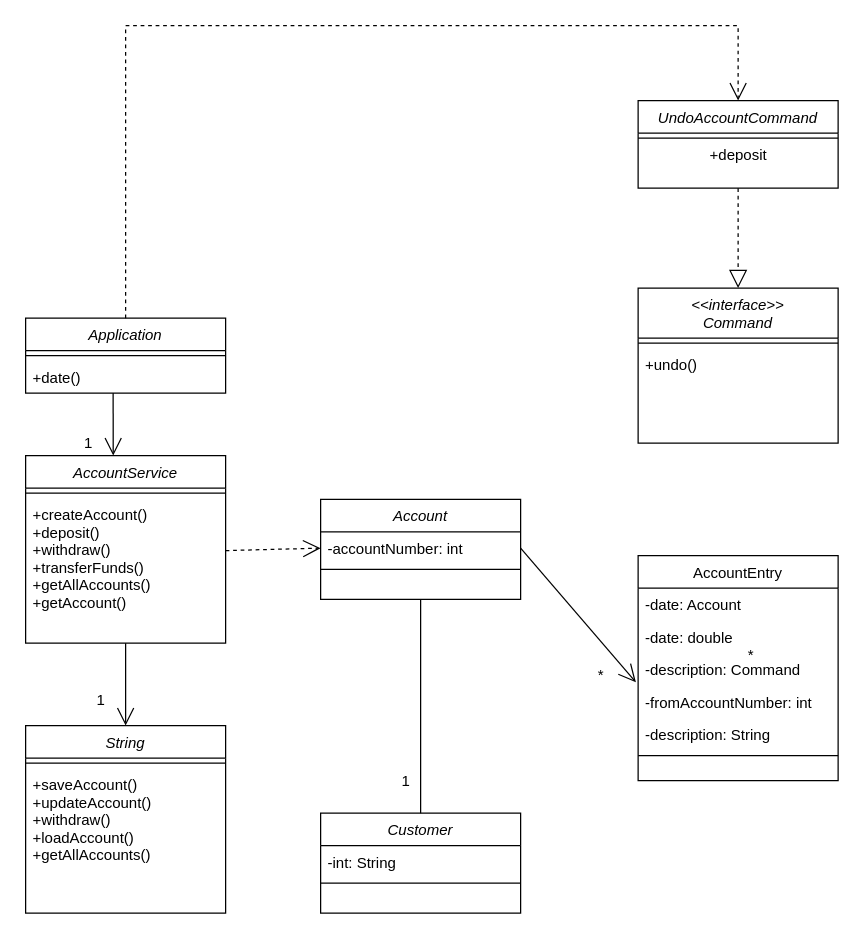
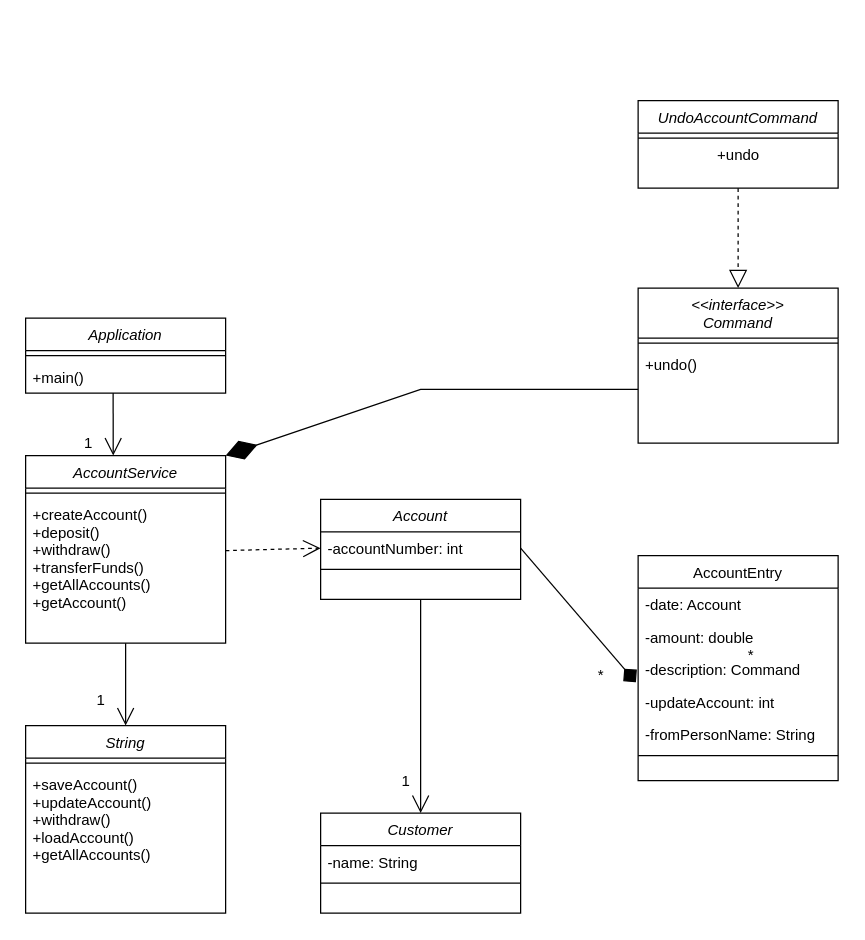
  <mxCell id="0" />
  <mxCell id="1" parent="0" />
  <mxCell id="2" value="AccountEntry" style="swimlane;fontStyle=0;align=center;verticalAlign=top;childLayout=stackLayout;horizontal=1;startSize=26;horizontalStack=0;resizeParent=1;resizeLast=0;collapsible=1;marginBottom=0;rounded=0;shadow=0;strokeWidth=1;" vertex="1" parent="1"><mxGeometry x="510" y="444" width="160" height="180" as="geometry"><mxRectangle x="550" y="140" width="160" height="26" as="alternateBounds" /></mxGeometry></mxCell>
  <mxCell id="3" value="-date: Account" style="text;align=left;verticalAlign=top;spacingLeft=4;spacingRight=4;overflow=hidden;rotatable=0;points=[[0,0.5],[1,0.5]];portConstraint=eastwest;" vertex="1" parent="2"><mxGeometry y="26" width="160" height="26" as="geometry" /></mxCell>
- <mxCell id="4" value="-date: double" style="text;align=left;verticalAlign=top;spacingLeft=4;spacingRight=4;overflow=hidden;rotatable=0;points=[[0,0.5],[1,0.5]];portConstraint=eastwest;rounded=0;shadow=0;html=0;" vertex="1" parent="2"><mxGeometry y="52" width="160" height="26" as="geometry" /></mxCell>
+ <mxCell id="4" value="-amount: double" style="text;align=left;verticalAlign=top;spacingLeft=4;spacingRight=4;overflow=hidden;rotatable=0;points=[[0,0.5],[1,0.5]];portConstraint=eastwest;rounded=0;shadow=0;html=0;" vertex="1" parent="2"><mxGeometry y="52" width="160" height="26" as="geometry" /></mxCell>
  <mxCell id="5" value="-description: Command" style="text;align=left;verticalAlign=top;spacingLeft=4;spacingRight=4;overflow=hidden;rotatable=0;points=[[0,0.5],[1,0.5]];portConstraint=eastwest;rounded=0;shadow=0;html=0;" vertex="1" parent="2"><mxGeometry y="78" width="160" height="26" as="geometry" /></mxCell>
- <mxCell id="6" value="-fromAccountNumber: int" style="text;align=left;verticalAlign=top;spacingLeft=4;spacingRight=4;overflow=hidden;rotatable=0;points=[[0,0.5],[1,0.5]];portConstraint=eastwest;rounded=0;shadow=0;html=0;" vertex="1" parent="2"><mxGeometry y="104" width="160" height="26" as="geometry" /></mxCell>
- <mxCell id="7" value="-description: String" style="text;align=left;verticalAlign=top;spacingLeft=4;spacingRight=4;overflow=hidden;rotatable=0;points=[[0,0.5],[1,0.5]];portConstraint=eastwest;rounded=0;shadow=0;html=0;" vertex="1" parent="2"><mxGeometry y="130" width="160" height="26" as="geometry" /></mxCell>
+ <mxCell id="6" value="-updateAccount: int" style="text;align=left;verticalAlign=top;spacingLeft=4;spacingRight=4;overflow=hidden;rotatable=0;points=[[0,0.5],[1,0.5]];portConstraint=eastwest;rounded=0;shadow=0;html=0;" vertex="1" parent="2"><mxGeometry y="104" width="160" height="26" as="geometry" /></mxCell>
+ <mxCell id="7" value="-fromPersonName: String" style="text;align=left;verticalAlign=top;spacingLeft=4;spacingRight=4;overflow=hidden;rotatable=0;points=[[0,0.5],[1,0.5]];portConstraint=eastwest;rounded=0;shadow=0;html=0;" vertex="1" parent="2"><mxGeometry y="130" width="160" height="26" as="geometry" /></mxCell>
  <mxCell id="8" value="" style="line;html=1;strokeWidth=1;align=left;verticalAlign=middle;spacingTop=-1;spacingLeft=3;spacingRight=3;rotatable=0;labelPosition=right;points=[];portConstraint=eastwest;" vertex="1" parent="2"><mxGeometry y="156" width="160" height="8" as="geometry" /></mxCell>
  <mxCell id="9" value="Application" style="swimlane;fontStyle=2;align=center;verticalAlign=top;childLayout=stackLayout;horizontal=1;startSize=26;horizontalStack=0;resizeParent=1;resizeLast=0;collapsible=1;marginBottom=0;rounded=0;shadow=0;strokeWidth=1;" vertex="1" parent="1"><mxGeometry x="20" y="254" width="160" height="60" as="geometry"><mxRectangle x="230" y="140" width="160" height="26" as="alternateBounds" /></mxGeometry></mxCell>
  <mxCell id="10" value="" style="line;html=1;strokeWidth=1;align=left;verticalAlign=middle;spacingTop=-1;spacingLeft=3;spacingRight=3;rotatable=0;labelPosition=right;points=[];portConstraint=eastwest;" vertex="1" parent="9"><mxGeometry y="26" width="160" height="8" as="geometry" /></mxCell>
- <mxCell id="11" value="+date()" style="text;align=left;verticalAlign=top;spacingLeft=4;spacingRight=4;overflow=hidden;rotatable=0;points=[[0,0.5],[1,0.5]];portConstraint=eastwest;" vertex="1" parent="9"><mxGeometry y="34" width="160" height="26" as="geometry" /></mxCell>
+ <mxCell id="11" value="+main()" style="text;align=left;verticalAlign=top;spacingLeft=4;spacingRight=4;overflow=hidden;rotatable=0;points=[[0,0.5],[1,0.5]];portConstraint=eastwest;" vertex="1" parent="9"><mxGeometry y="34" width="160" height="26" as="geometry" /></mxCell>
  <mxCell id="12" value="&lt;&lt;interface&gt;&gt;&#10;Command&#10;" style="swimlane;fontStyle=2;align=center;verticalAlign=top;childLayout=stackLayout;horizontal=1;startSize=40;horizontalStack=0;resizeParent=1;resizeLast=0;collapsible=1;marginBottom=0;rounded=0;shadow=0;strokeWidth=1;" vertex="1" parent="1"><mxGeometry x="510" y="230" width="160" height="124" as="geometry"><mxRectangle x="230" y="140" width="160" height="26" as="alternateBounds" /></mxGeometry></mxCell>
  <mxCell id="13" value="" style="line;html=1;strokeWidth=1;align=left;verticalAlign=middle;spacingTop=-1;spacingLeft=3;spacingRight=3;rotatable=0;labelPosition=right;points=[];portConstraint=eastwest;" vertex="1" parent="12"><mxGeometry y="40" width="160" height="8" as="geometry" /></mxCell>
  <mxCell id="14" value="+undo()" style="text;align=left;verticalAlign=top;spacingLeft=4;spacingRight=4;overflow=hidden;rotatable=0;points=[[0,0.5],[1,0.5]];portConstraint=eastwest;" vertex="1" parent="12"><mxGeometry y="48" width="160" height="66" as="geometry" /></mxCell>
  <mxCell id="15" value="Customer" style="swimlane;fontStyle=2;align=center;verticalAlign=top;childLayout=stackLayout;horizontal=1;startSize=26;horizontalStack=0;resizeParent=1;resizeLast=0;collapsible=1;marginBottom=0;rounded=0;shadow=0;strokeWidth=1;" vertex="1" parent="1"><mxGeometry x="256" y="650" width="160" height="80" as="geometry"><mxRectangle x="230" y="140" width="160" height="26" as="alternateBounds" /></mxGeometry></mxCell>
- <mxCell id="16" value="-int: String" style="text;align=left;verticalAlign=top;spacingLeft=4;spacingRight=4;overflow=hidden;rotatable=0;points=[[0,0.5],[1,0.5]];portConstraint=eastwest;" vertex="1" parent="15"><mxGeometry y="26" width="160" height="26" as="geometry" /></mxCell>
+ <mxCell id="16" value="-name: String" style="text;align=left;verticalAlign=top;spacingLeft=4;spacingRight=4;overflow=hidden;rotatable=0;points=[[0,0.5],[1,0.5]];portConstraint=eastwest;" vertex="1" parent="15"><mxGeometry y="26" width="160" height="26" as="geometry" /></mxCell>
  <mxCell id="17" value="" style="line;html=1;strokeWidth=1;align=left;verticalAlign=middle;spacingTop=-1;spacingLeft=3;spacingRight=3;rotatable=0;labelPosition=right;points=[];portConstraint=eastwest;" vertex="1" parent="15"><mxGeometry y="52" width="160" height="8" as="geometry" /></mxCell>
  <mxCell id="18" value="Account" style="swimlane;fontStyle=2;align=center;verticalAlign=top;childLayout=stackLayout;horizontal=1;startSize=26;horizontalStack=0;resizeParent=1;resizeLast=0;collapsible=1;marginBottom=0;rounded=0;shadow=0;strokeWidth=1;" vertex="1" parent="1"><mxGeometry x="256" y="399" width="160" height="80" as="geometry"><mxRectangle x="230" y="140" width="160" height="26" as="alternateBounds" /></mxGeometry></mxCell>
  <mxCell id="19" value="-accountNumber: int" style="text;align=left;verticalAlign=top;spacingLeft=4;spacingRight=4;overflow=hidden;rotatable=0;points=[[0,0.5],[1,0.5]];portConstraint=eastwest;" vertex="1" parent="18"><mxGeometry y="26" width="160" height="26" as="geometry" /></mxCell>
  <mxCell id="20" value="" style="line;html=1;strokeWidth=1;align=left;verticalAlign=middle;spacingTop=-1;spacingLeft=3;spacingRight=3;rotatable=0;labelPosition=right;points=[];portConstraint=eastwest;" vertex="1" parent="18"><mxGeometry y="52" width="160" height="8" as="geometry" /></mxCell>
  <mxCell id="21" value="AccountService&#10;" style="swimlane;fontStyle=2;align=center;verticalAlign=top;childLayout=stackLayout;horizontal=1;startSize=26;horizontalStack=0;resizeParent=1;resizeLast=0;collapsible=1;marginBottom=0;rounded=0;shadow=0;strokeWidth=1;" vertex="1" parent="1"><mxGeometry x="20" y="364" width="160" height="150" as="geometry"><mxRectangle x="230" y="140" width="160" height="26" as="alternateBounds" /></mxGeometry></mxCell>
  <mxCell id="22" value="" style="line;html=1;strokeWidth=1;align=left;verticalAlign=middle;spacingTop=-1;spacingLeft=3;spacingRight=3;rotatable=0;labelPosition=right;points=[];portConstraint=eastwest;" vertex="1" parent="21"><mxGeometry y="26" width="160" height="8" as="geometry" /></mxCell>
  <mxCell id="23" value="+createAccount()&#10;+deposit()&#10;+withdraw()&#10;+transferFunds()&#10;+getAllAccounts()&#10;+getAccount()" style="text;align=left;verticalAlign=top;spacingLeft=4;spacingRight=4;overflow=hidden;rotatable=0;points=[[0,0.5],[1,0.5]];portConstraint=eastwest;" vertex="1" parent="21"><mxGeometry y="34" width="160" height="116" as="geometry" /></mxCell>
  <mxCell id="24" value="" style="endArrow=open;endSize=12;dashed=1;html=1;rounded=0;entryX=0;entryY=0.5;entryDx=0;entryDy=0;" edge="1" parent="1" target="19"><mxGeometry width="160" relative="1" as="geometry"><mxPoint x="180" y="440" as="sourcePoint" /><mxPoint x="410" y="644" as="targetPoint" /><Array as="points" /></mxGeometry></mxCell>
  <mxCell id="25" value="" style="endArrow=open;endFill=1;endSize=12;html=1;rounded=0;entryX=0.438;entryY=0;entryDx=0;entryDy=0;entryPerimeter=0;" edge="1" parent="1" target="21"><mxGeometry width="160" relative="1" as="geometry"><mxPoint x="90" y="314" as="sourcePoint" /><mxPoint x="250" y="314" as="targetPoint" /></mxGeometry></mxCell>
- <mxCell id="26" value="" style="endArrow=none;endFill=1;endSize=12;html=1;rounded=0;entryX=0.5;entryY=0;entryDx=0;entryDy=0;exitX=0.5;exitY=1;exitDx=0;exitDy=0;" edge="1" parent="1" target="15" source="18"><mxGeometry width="160" relative="1" as="geometry"><mxPoint x="256" y="544" as="sourcePoint" /><mxPoint x="566" y="414" as="targetPoint" /></mxGeometry></mxCell>
- <mxCell id="27" value="" style="endArrow=open;endFill=1;endSize=12;html=1;rounded=0;entryX=-0.011;entryY=0.898;entryDx=0;entryDy=0;entryPerimeter=0;exitX=1;exitY=0.5;exitDx=0;exitDy=0;" edge="1" parent="1" source="19" target="5"><mxGeometry width="160" relative="1" as="geometry"><mxPoint x="510" y="424" as="sourcePoint" /><mxPoint x="489.64" y="343.996" as="targetPoint" /></mxGeometry></mxCell>
+ <mxCell id="26" value="" style="endArrow=open;endFill=1;endSize=12;html=1;rounded=0;entryX=0.5;entryY=0;entryDx=0;entryDy=0;exitX=0.5;exitY=1;exitDx=0;exitDy=0;" edge="1" parent="1" target="15" source="18"><mxGeometry width="160" relative="1" as="geometry"><mxPoint x="256" y="544" as="sourcePoint" /><mxPoint x="566" y="414" as="targetPoint" /></mxGeometry></mxCell>
+ <mxCell id="27" value="" style="endArrow=diamond;endFill=1;endSize=12;html=1;rounded=0;entryX=-0.011;entryY=0.898;entryDx=0;entryDy=0;entryPerimeter=0;exitX=1;exitY=0.5;exitDx=0;exitDy=0;" edge="1" parent="1" source="19" target="5"><mxGeometry width="160" relative="1" as="geometry"><mxPoint x="510" y="424" as="sourcePoint" /><mxPoint x="489.64" y="343.996" as="targetPoint" /></mxGeometry></mxCell>
  <mxCell id="28" value="*" style="text;html=1;align=center;verticalAlign=middle;resizable=0;points=[];autosize=1;strokeColor=none;fillColor=none;" vertex="1" parent="1"><mxGeometry x="590" y="514" width="20" height="20" as="geometry" /></mxCell>
  <mxCell id="29" value="1" style="text;html=1;align=center;verticalAlign=middle;resizable=0;points=[];autosize=1;strokeColor=none;fillColor=none;" vertex="1" parent="1"><mxGeometry x="314" y="615" width="20" height="20" as="geometry" /></mxCell>
  <mxCell id="30" value="1" style="text;html=1;align=center;verticalAlign=middle;resizable=0;points=[];autosize=1;strokeColor=none;fillColor=none;" vertex="1" parent="1"><mxGeometry x="60" y="344" width="20" height="20" as="geometry" /></mxCell>
  <mxCell id="31" value="UndoAccountCommand&#10;" style="swimlane;fontStyle=2;align=center;verticalAlign=top;childLayout=stackLayout;horizontal=1;startSize=26;horizontalStack=0;resizeParent=1;resizeLast=0;collapsible=1;marginBottom=0;rounded=0;shadow=0;strokeWidth=1;" vertex="1" parent="1"><mxGeometry x="510" y="80" width="160" height="70" as="geometry"><mxRectangle x="230" y="140" width="160" height="26" as="alternateBounds" /></mxGeometry></mxCell>
  <mxCell id="32" value="" style="line;html=1;strokeWidth=1;align=left;verticalAlign=middle;spacingTop=-1;spacingLeft=3;spacingRight=3;rotatable=0;labelPosition=right;points=[];portConstraint=eastwest;" vertex="1" parent="31"><mxGeometry y="26" width="160" height="8" as="geometry" /></mxCell>
- <mxCell id="33" value="+deposit&lt;br&gt;" style="text;html=1;align=center;verticalAlign=middle;resizable=0;points=[];autosize=1;strokeColor=none;fillColor=none;" vertex="1" parent="31"><mxGeometry y="34" width="160" height="20" as="geometry" /></mxCell>
+ <mxCell id="33" value="+undo&lt;br&gt;" style="text;html=1;align=center;verticalAlign=middle;resizable=0;points=[];autosize=1;strokeColor=none;fillColor=none;" vertex="1" parent="31"><mxGeometry y="34" width="160" height="20" as="geometry" /></mxCell>
  <mxCell id="34" value="" style="endArrow=block;dashed=1;endFill=0;endSize=12;html=1;rounded=0;exitX=0.5;exitY=1;exitDx=0;exitDy=0;entryX=0.5;entryY=0;entryDx=0;entryDy=0;" edge="1" parent="1" source="31" target="12"><mxGeometry width="160" relative="1" as="geometry"><mxPoint x="366" y="404" as="sourcePoint" /><mxPoint x="346" y="344" as="targetPoint" /></mxGeometry></mxCell>
- <mxCell id="35" value="" style="endArrow=open;endSize=12;dashed=1;html=1;rounded=0;exitX=0.5;exitY=0;exitDx=0;exitDy=0;entryX=0.5;entryY=0;entryDx=0;entryDy=0;" edge="1" parent="1" source="9" target="31"><mxGeometry width="160" relative="1" as="geometry"><mxPoint x="190" y="444" as="sourcePoint" /><mxPoint x="500" y="80" as="targetPoint" /><Array as="points"><mxPoint x="100" y="20" /><mxPoint x="320" y="20" /><mxPoint x="590" y="20" /></Array></mxGeometry></mxCell>
+ <mxCell id="36" value="" style="endArrow=diamondThin;endFill=1;endSize=24;html=1;rounded=0;exitX=0;exitY=0.5;exitDx=0;exitDy=0;entryX=1;entryY=0;entryDx=0;entryDy=0;" edge="1" parent="1" source="14" target="21"><mxGeometry width="160" relative="1" as="geometry"><mxPoint x="330" y="500" as="sourcePoint" /><mxPoint x="490" y="500" as="targetPoint" /><Array as="points"><mxPoint x="336" y="311" /></Array></mxGeometry></mxCell>
  <mxCell id="37" value="String" style="swimlane;fontStyle=2;align=center;verticalAlign=top;childLayout=stackLayout;horizontal=1;startSize=26;horizontalStack=0;resizeParent=1;resizeLast=0;collapsible=1;marginBottom=0;rounded=0;shadow=0;strokeWidth=1;" vertex="1" parent="1"><mxGeometry x="20" y="580" width="160" height="150" as="geometry"><mxRectangle x="230" y="140" width="160" height="26" as="alternateBounds" /></mxGeometry></mxCell>
  <mxCell id="38" value="" style="line;html=1;strokeWidth=1;align=left;verticalAlign=middle;spacingTop=-1;spacingLeft=3;spacingRight=3;rotatable=0;labelPosition=right;points=[];portConstraint=eastwest;" vertex="1" parent="37"><mxGeometry y="26" width="160" height="8" as="geometry" /></mxCell>
  <mxCell id="39" value="+saveAccount()&#10;+updateAccount()&#10;+withdraw()&#10;+loadAccount()&#10;+getAllAccounts()" style="text;align=left;verticalAlign=top;spacingLeft=4;spacingRight=4;overflow=hidden;rotatable=0;points=[[0,0.5],[1,0.5]];portConstraint=eastwest;" vertex="1" parent="37"><mxGeometry y="34" width="160" height="116" as="geometry" /></mxCell>
  <mxCell id="40" value="" style="endArrow=open;endFill=1;endSize=12;html=1;rounded=0;entryX=0.5;entryY=0;entryDx=0;entryDy=0;exitX=0.5;exitY=1;exitDx=0;exitDy=0;exitPerimeter=0;" edge="1" parent="1" source="23" target="37"><mxGeometry width="160" relative="1" as="geometry"><mxPoint x="87.76" y="514.004" as="sourcePoint" /><mxPoint x="180" y="562.358" as="targetPoint" /></mxGeometry></mxCell>
  <mxCell id="41" value="1" style="text;html=1;align=center;verticalAlign=middle;resizable=0;points=[];autosize=1;strokeColor=none;fillColor=none;" vertex="1" parent="1"><mxGeometry x="70" y="550" width="20" height="20" as="geometry" /></mxCell>
  <mxCell id="42" value="*" style="text;html=1;align=center;verticalAlign=middle;resizable=0;points=[];autosize=1;strokeColor=none;fillColor=none;" vertex="1" parent="1"><mxGeometry x="470" y="530" width="20" height="20" as="geometry" /></mxCell>
